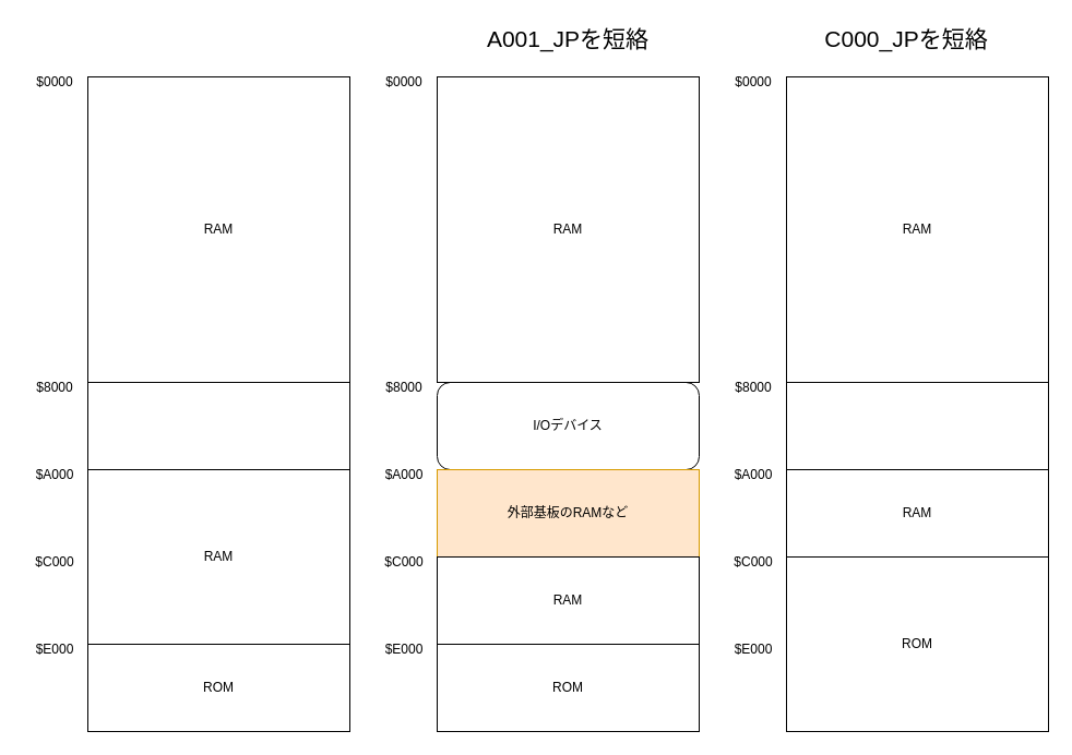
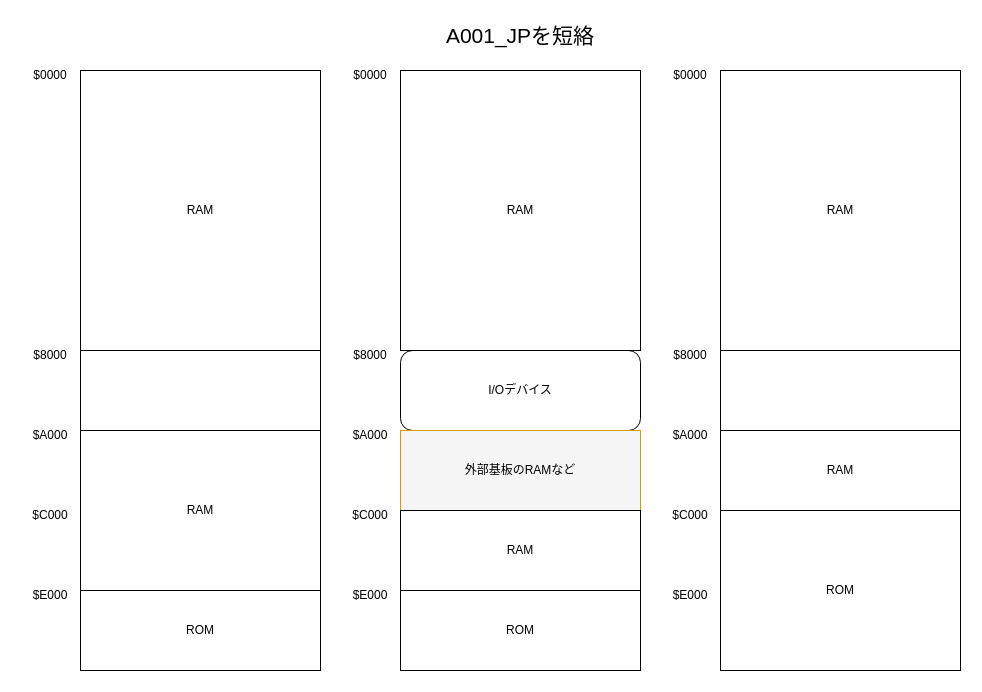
  <mxCell id="0" />
  <mxCell id="1" parent="0" />
  <mxCell id="2" value="I/Oデバイス" style="whiteSpace=wrap;html=1;rounded=1;" parent="1" vertex="1"><mxGeometry x="400" y="350" width="240" height="80" as="geometry" /></mxCell>
- <mxCell id="3" value="外部基板のRAMなど" style="rounded=0;whiteSpace=wrap;html=1;fillColor=#ffe6cc;strokeColor=#d79b00;" parent="1" vertex="1"><mxGeometry x="400" y="430" width="240" height="80" as="geometry" /></mxCell>
+ <mxCell id="3" value="外部基板のRAMなど" style="rounded=0;whiteSpace=wrap;html=1;fillColor=#f5f5f5;strokeColor=#d79b00;" parent="1" vertex="1"><mxGeometry x="400" y="430" width="240" height="80" as="geometry" /></mxCell>
  <mxCell id="4" value="RAM" style="rounded=0;whiteSpace=wrap;html=1;" parent="1" vertex="1"><mxGeometry x="400" y="510" width="240" height="80" as="geometry" /></mxCell>
  <mxCell id="5" value="ROM" style="rounded=0;whiteSpace=wrap;html=1;" parent="1" vertex="1"><mxGeometry x="400" y="590" width="240" height="80" as="geometry" /></mxCell>
  <mxCell id="6" value="RAM" style="rounded=0;whiteSpace=wrap;html=1;" parent="1" vertex="1"><mxGeometry x="400" y="70" width="240" height="280" as="geometry" /></mxCell>
  <mxCell id="7" value="" style="rounded=0;whiteSpace=wrap;html=1;" parent="1" vertex="1"><mxGeometry x="80" y="350" width="240" height="80" as="geometry" /></mxCell>
  <mxCell id="8" value="RAM" style="rounded=0;whiteSpace=wrap;html=1;" parent="1" vertex="1"><mxGeometry x="80" y="430" width="240" height="160" as="geometry" /></mxCell>
  <mxCell id="9" value="ROM" style="rounded=0;whiteSpace=wrap;html=1;" parent="1" vertex="1"><mxGeometry x="80" y="590" width="240" height="80" as="geometry" /></mxCell>
  <mxCell id="10" value="RAM" style="rounded=0;whiteSpace=wrap;html=1;" parent="1" vertex="1"><mxGeometry x="80" y="70" width="240" height="280" as="geometry" /></mxCell>
  <mxCell id="11" value="$0000" style="text;html=1;strokeColor=none;fillColor=none;align=center;verticalAlign=middle;whiteSpace=wrap;rounded=0;" parent="1" vertex="1"><mxGeometry x="340" y="60" width="60" height="30" as="geometry" /></mxCell>
  <mxCell id="12" value="$8000" style="text;html=1;strokeColor=none;fillColor=none;align=center;verticalAlign=middle;whiteSpace=wrap;rounded=0;" parent="1" vertex="1"><mxGeometry x="340" y="340" width="60" height="30" as="geometry" /></mxCell>
  <mxCell id="13" value="$A000" style="text;html=1;strokeColor=none;fillColor=none;align=center;verticalAlign=middle;whiteSpace=wrap;rounded=0;" parent="1" vertex="1"><mxGeometry x="340" y="420" width="60" height="30" as="geometry" /></mxCell>
  <mxCell id="14" value="$C000" style="text;html=1;strokeColor=none;fillColor=none;align=center;verticalAlign=middle;whiteSpace=wrap;rounded=0;" parent="1" vertex="1"><mxGeometry x="340" y="500" width="60" height="30" as="geometry" /></mxCell>
  <mxCell id="15" value="$E000" style="text;html=1;strokeColor=none;fillColor=none;align=center;verticalAlign=middle;whiteSpace=wrap;rounded=0;" parent="1" vertex="1"><mxGeometry x="340" y="580" width="60" height="30" as="geometry" /></mxCell>
  <mxCell id="16" value="$0000" style="text;html=1;strokeColor=none;fillColor=none;align=center;verticalAlign=middle;whiteSpace=wrap;rounded=0;" parent="1" vertex="1"><mxGeometry x="20" y="60" width="60" height="30" as="geometry" /></mxCell>
  <mxCell id="17" value="$8000" style="text;html=1;strokeColor=none;fillColor=none;align=center;verticalAlign=middle;whiteSpace=wrap;rounded=0;" parent="1" vertex="1"><mxGeometry x="20" y="340" width="60" height="30" as="geometry" /></mxCell>
  <mxCell id="18" value="$A000" style="text;html=1;strokeColor=none;fillColor=none;align=center;verticalAlign=middle;whiteSpace=wrap;rounded=0;" parent="1" vertex="1"><mxGeometry x="20" y="420" width="60" height="30" as="geometry" /></mxCell>
  <mxCell id="19" value="$C000" style="text;html=1;strokeColor=none;fillColor=none;align=center;verticalAlign=middle;whiteSpace=wrap;rounded=0;" parent="1" vertex="1"><mxGeometry x="20" y="500" width="60" height="30" as="geometry" /></mxCell>
  <mxCell id="20" value="$E000" style="text;html=1;strokeColor=none;fillColor=none;align=center;verticalAlign=middle;whiteSpace=wrap;rounded=0;" parent="1" vertex="1"><mxGeometry x="20" y="580" width="60" height="30" as="geometry" /></mxCell>
  <mxCell id="21" value="" style="rounded=0;whiteSpace=wrap;html=1;" parent="1" vertex="1"><mxGeometry x="720" y="350" width="240" height="80" as="geometry" /></mxCell>
  <mxCell id="22" value="RAM" style="rounded=0;whiteSpace=wrap;html=1;" parent="1" vertex="1"><mxGeometry x="720" y="430" width="240" height="80" as="geometry" /></mxCell>
  <mxCell id="23" value="ROM" style="rounded=0;whiteSpace=wrap;html=1;" parent="1" vertex="1"><mxGeometry x="720" y="510" width="240" height="160" as="geometry" /></mxCell>
  <mxCell id="24" value="RAM" style="rounded=0;whiteSpace=wrap;html=1;" parent="1" vertex="1"><mxGeometry x="720" y="70" width="240" height="280" as="geometry" /></mxCell>
  <mxCell id="25" value="$0000" style="text;html=1;strokeColor=none;fillColor=none;align=center;verticalAlign=middle;whiteSpace=wrap;rounded=0;" parent="1" vertex="1"><mxGeometry x="660" y="60" width="60" height="30" as="geometry" /></mxCell>
  <mxCell id="26" value="$8000" style="text;html=1;strokeColor=none;fillColor=none;align=center;verticalAlign=middle;whiteSpace=wrap;rounded=0;" parent="1" vertex="1"><mxGeometry x="660" y="340" width="60" height="30" as="geometry" /></mxCell>
  <mxCell id="27" value="$A000" style="text;html=1;strokeColor=none;fillColor=none;align=center;verticalAlign=middle;whiteSpace=wrap;rounded=0;" parent="1" vertex="1"><mxGeometry x="660" y="420" width="60" height="30" as="geometry" /></mxCell>
  <mxCell id="28" value="$C000" style="text;html=1;strokeColor=none;fillColor=none;align=center;verticalAlign=middle;whiteSpace=wrap;rounded=0;" parent="1" vertex="1"><mxGeometry x="660" y="500" width="60" height="30" as="geometry" /></mxCell>
  <mxCell id="29" value="$E000" style="text;html=1;strokeColor=none;fillColor=none;align=center;verticalAlign=middle;whiteSpace=wrap;rounded=0;" parent="1" vertex="1"><mxGeometry x="660" y="580" width="60" height="30" as="geometry" /></mxCell>
  <mxCell id="30" value="A001_JPを短絡" style="text;html=1;strokeColor=none;fillColor=none;align=center;verticalAlign=middle;whiteSpace=wrap;rounded=0;fontSize=21;" parent="1" vertex="1"><mxGeometry x="420" y="20" width="200" height="30" as="geometry" /></mxCell>
- <mxCell id="31" value="C000_JPを短絡" style="text;html=1;strokeColor=none;fillColor=none;align=center;verticalAlign=middle;whiteSpace=wrap;rounded=0;fontSize=21;" parent="1" vertex="1"><mxGeometry x="730" y="20" width="200" height="30" as="geometry" /></mxCell>
